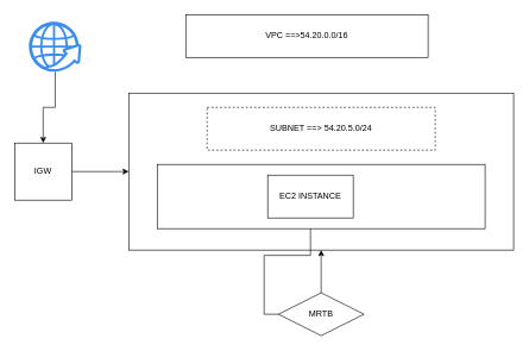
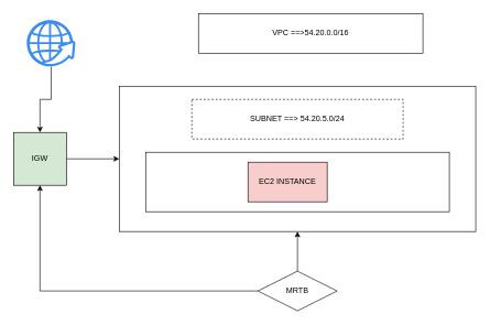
  <mxCell id="0" />
  <mxCell id="1" parent="0" />
- <mxCell id="2" value="VPC ==&amp;gt;54.20.0.0/16" style="rounded=0;whiteSpace=wrap;html=1;" vertex="1" parent="1"><mxGeometry x="260" y="20" width="340" height="60" as="geometry" /></mxCell>
+ <mxCell id="2" value="VPC ==&amp;gt;54.20.0.0/16" style="rounded=0;whiteSpace=wrap;html=1;" vertex="1" parent="1"><mxGeometry x="300" y="20" width="340" height="60" as="geometry" /></mxCell>
  <mxCell id="3" value="" style="rounded=0;whiteSpace=wrap;html=1;" vertex="1" parent="1"><mxGeometry x="180" y="130" width="540" height="220" as="geometry" /></mxCell>
  <mxCell id="4" value="SUBNET ==&amp;gt; 54.20.5.0/24" style="rounded=0;whiteSpace=wrap;html=1;dashed=1;" vertex="1" parent="1"><mxGeometry x="290" y="150" width="320" height="60" as="geometry" /></mxCell>
  <mxCell id="5" style="edgeStyle=orthogonalEdgeStyle;rounded=0;orthogonalLoop=1;jettySize=auto;html=1;exitX=1;exitY=0.5;exitDx=0;exitDy=0;" edge="1" parent="1" source="6" target="3"><mxGeometry relative="1" as="geometry" /></mxCell>
- <mxCell id="6" value="IGW" style="whiteSpace=wrap;html=1;aspect=fixed;" vertex="1" parent="1"><mxGeometry x="20" y="200" width="80" height="80" as="geometry" /></mxCell>
+ <mxCell id="6" value="IGW" style="whiteSpace=wrap;html=1;aspect=fixed;fillColor=#d5e8d4;" vertex="1" parent="1"><mxGeometry x="20" y="200" width="80" height="80" as="geometry" /></mxCell>
  <mxCell id="7" style="edgeStyle=orthogonalEdgeStyle;rounded=0;orthogonalLoop=1;jettySize=auto;html=1;exitX=0.5;exitY=0;exitDx=0;exitDy=0;" edge="1" parent="1" source="9" target="3"><mxGeometry relative="1" as="geometry" /></mxCell>
- <mxCell id="8" style="edgeStyle=orthogonalEdgeStyle;rounded=0;orthogonalLoop=1;jettySize=auto;html=1;exitX=0;exitY=0.5;exitDx=0;exitDy=0;" edge="1" parent="1" source="9" target="13"><mxGeometry relative="1" as="geometry" /></mxCell>
+ <mxCell id="8" style="edgeStyle=orthogonalEdgeStyle;rounded=0;orthogonalLoop=1;jettySize=auto;html=1;exitX=0;exitY=0.5;exitDx=0;exitDy=0;entryX=0.5;entryY=1;entryDx=0;entryDy=0;" edge="1" parent="1" source="9" target="6"><mxGeometry relative="1" as="geometry" /></mxCell>
  <mxCell id="9" value="MRTB" style="rhombus;whiteSpace=wrap;html=1;" vertex="1" parent="1"><mxGeometry x="390" y="410" width="120" height="60" as="geometry" /></mxCell>
  <mxCell id="10" style="edgeStyle=orthogonalEdgeStyle;rounded=0;orthogonalLoop=1;jettySize=auto;html=1;" edge="1" parent="1" source="11" target="6"><mxGeometry relative="1" as="geometry" /></mxCell>
  <mxCell id="11" value="" style="sketch=0;html=1;aspect=fixed;strokeColor=none;shadow=0;fillColor=#3B8DF1;verticalAlign=top;labelPosition=center;verticalLabelPosition=bottom;shape=mxgraph.gcp2.globe_world" vertex="1" parent="1"><mxGeometry x="40" y="30" width="73.68" height="70" as="geometry" /></mxCell>
  <mxCell id="12" value="" style="rounded=0;whiteSpace=wrap;html=1;" vertex="1" parent="1"><mxGeometry x="220" y="230" width="460" height="90" as="geometry" /></mxCell>
- <mxCell id="13" value="EC2 INSTANCE" style="rounded=0;whiteSpace=wrap;html=1;" vertex="1" parent="1"><mxGeometry x="375" y="245" width="120" height="60" as="geometry" /></mxCell>
+ <mxCell id="13" value="EC2 INSTANCE" style="rounded=0;whiteSpace=wrap;html=1;fillColor=#f8cecc;" vertex="1" parent="1"><mxGeometry x="375" y="245" width="120" height="60" as="geometry" /></mxCell>
